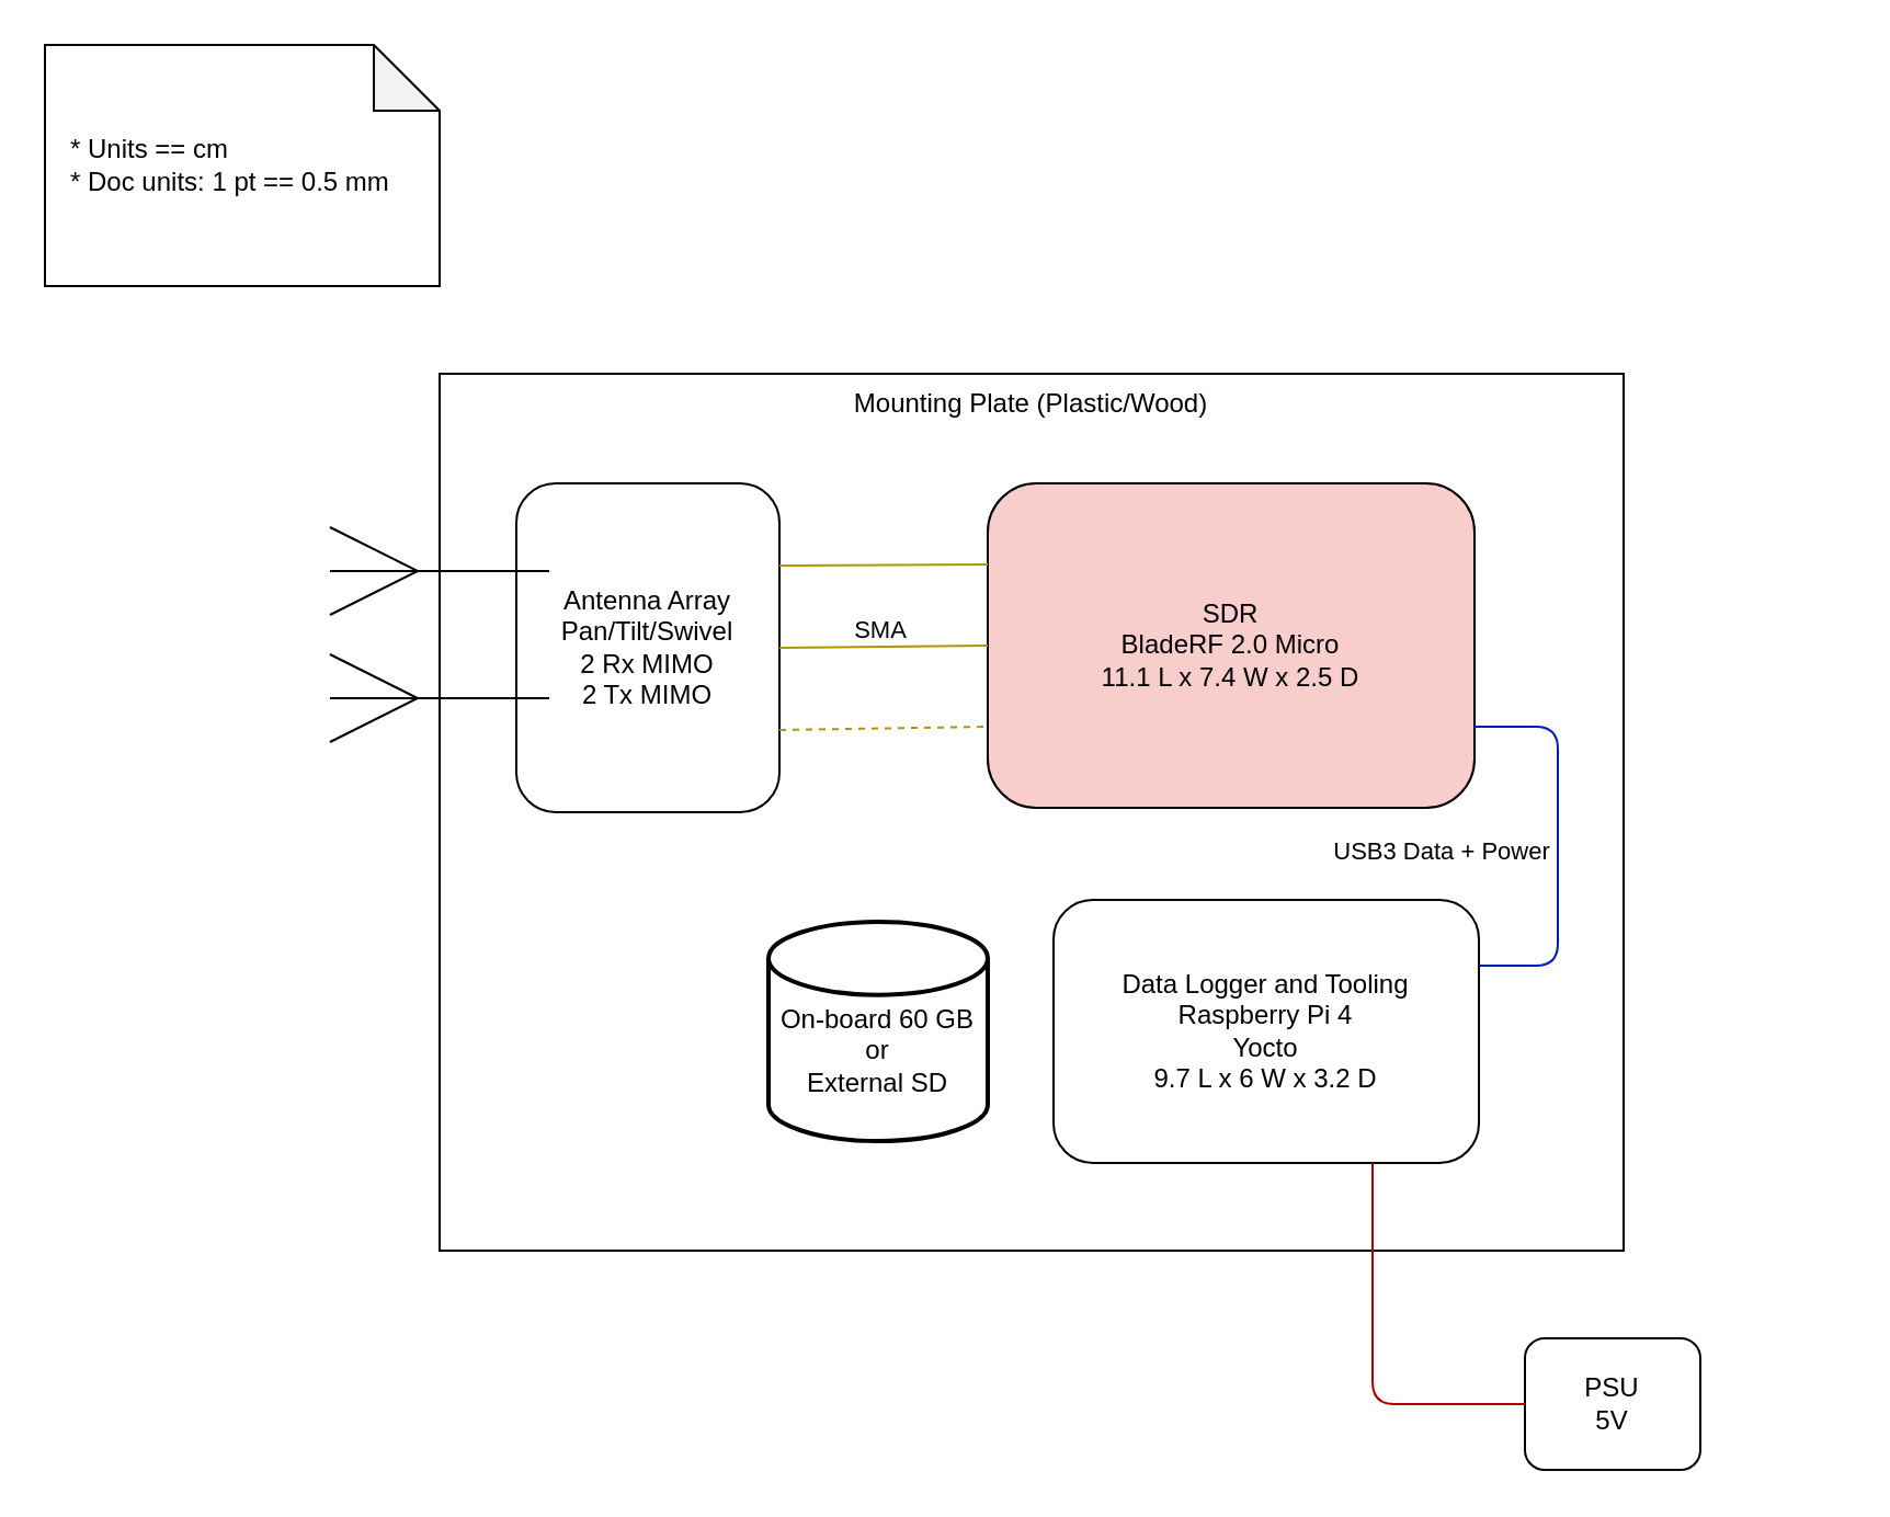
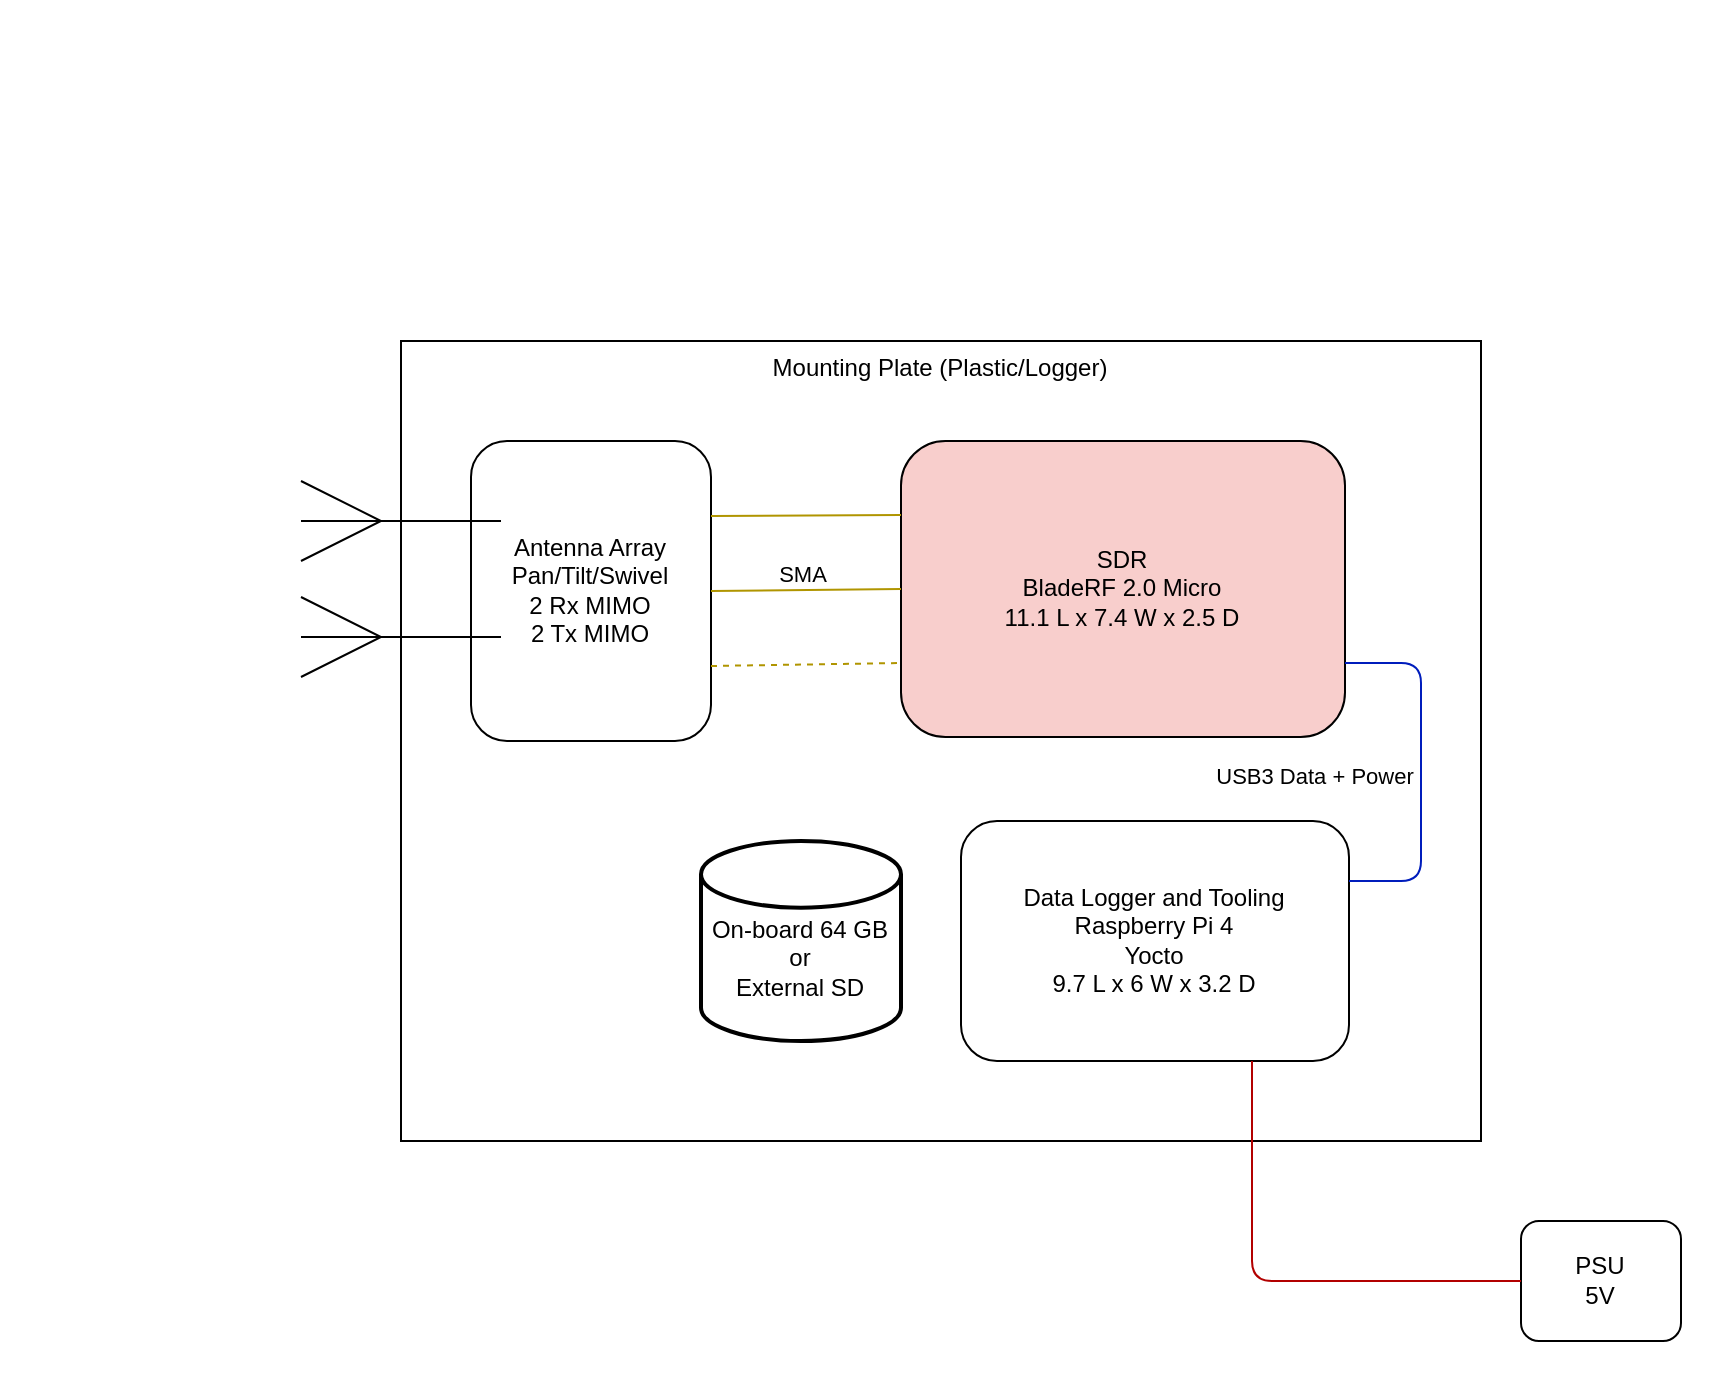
  <mxCell id="0" />
  <mxCell id="1" parent="0" />
- <mxCell id="2" value="Mounting Plate (Plastic/Wood)" style="rounded=0;whiteSpace=wrap;html=1;verticalAlign=top;" vertex="1" parent="1"><mxGeometry x="200" y="170" width="540" height="400" as="geometry" /></mxCell>
- <mxCell id="3" value="* Units == cm&lt;br&gt;* Doc units: 1 pt == 0.5 mm" style="shape=note;whiteSpace=wrap;html=1;backgroundOutline=1;darkOpacity=0.05;align=left;spacingLeft=10;" vertex="1" parent="1"><mxGeometry x="20" y="20" width="180" height="110" as="geometry" /></mxCell>
+ <mxCell id="2" value="Mounting Plate (Plastic/Logger)" style="rounded=0;whiteSpace=wrap;html=1;verticalAlign=top;" vertex="1" parent="1"><mxGeometry x="200" y="170" width="540" height="400" as="geometry" /></mxCell>
  <mxCell id="4" value="SDR&lt;br&gt;BladeRF 2.0 Micro&lt;br&gt;11.1 L x 7.4 W x 2.5 D" style="rounded=1;whiteSpace=wrap;html=1;align=center;verticalAlign=middle;fillColor=#f8cecc;" vertex="1" parent="1"><mxGeometry x="450" y="220" width="222" height="148" as="geometry" /></mxCell>
  <mxCell id="5" value="Data Logger and Tooling&lt;br&gt;Raspberry Pi 4&lt;br&gt;Yocto&lt;br&gt;9.7 L x 6 W x 3.2 D" style="rounded=1;whiteSpace=wrap;html=1;align=center;" vertex="1" parent="1"><mxGeometry x="480" y="410" width="194" height="120" as="geometry" /></mxCell>
  <mxCell id="6" value="Antenna Array&lt;br&gt;Pan/Tilt/Swivel&lt;br&gt;2 Rx MIMO&lt;br&gt;2 Tx MIMO" style="rounded=1;whiteSpace=wrap;html=1;align=center;" vertex="1" parent="1"><mxGeometry x="235" y="220" width="120" height="150" as="geometry" /></mxCell>
  <mxCell id="7" value="" style="verticalLabelPosition=bottom;shadow=0;dashed=0;align=center;html=1;verticalAlign=top;shape=mxgraph.electrical.radio.aerial_-_antenna_1;rotation=-90;" vertex="1" parent="1"><mxGeometry x="180" y="210" width="40" height="100" as="geometry" /></mxCell>
- <mxCell id="8" value="PSU&lt;br&gt;5V" style="rounded=1;whiteSpace=wrap;html=1;align=center;" vertex="1" parent="1"><mxGeometry x="695" y="610" width="80" height="60" as="geometry" /></mxCell>
+ <mxCell id="8" value="PSU&lt;br&gt;5V" style="rounded=1;whiteSpace=wrap;html=1;align=center;" vertex="1" parent="1"><mxGeometry x="760" y="610" width="80" height="60" as="geometry" /></mxCell>
  <mxCell id="9" value="" style="verticalLabelPosition=bottom;shadow=0;dashed=0;align=center;html=1;verticalAlign=top;shape=mxgraph.electrical.radio.aerial_-_antenna_1;rotation=-90;" vertex="1" parent="1"><mxGeometry x="180" y="268" width="40" height="100" as="geometry" /></mxCell>
  <mxCell id="10" value="" style="endArrow=none;html=1;entryX=0;entryY=0.25;entryDx=0;entryDy=0;exitX=1;exitY=0.25;exitDx=0;exitDy=0;fillColor=#e3c800;strokeColor=#B09500;" edge="1" parent="1" source="6" target="4"><mxGeometry width="50" height="50" relative="1" as="geometry"><mxPoint x="0" y="450" as="sourcePoint" /><mxPoint x="50" y="400" as="targetPoint" /></mxGeometry></mxCell>
  <mxCell id="11" value="" style="endArrow=none;html=1;entryX=0;entryY=0.5;entryDx=0;entryDy=0;exitX=1;exitY=0.5;exitDx=0;exitDy=0;fillColor=#e3c800;strokeColor=#B09500;" edge="1" parent="1" source="6" target="4"><mxGeometry width="50" height="50" relative="1" as="geometry"><mxPoint x="50" y="480" as="sourcePoint" /><mxPoint x="100" y="430" as="targetPoint" /></mxGeometry></mxCell>
  <mxCell id="12" value="SMA" style="edgeLabel;html=1;align=center;verticalAlign=middle;resizable=0;points=[];" vertex="1" connectable="0" parent="11"><mxGeometry x="-0.237" y="1" relative="1" as="geometry"><mxPoint x="9.67" y="-7.62" as="offset" /></mxGeometry></mxCell>
  <mxCell id="13" value="" style="endArrow=none;html=1;entryX=0;entryY=0.75;entryDx=0;entryDy=0;exitX=1;exitY=0.75;exitDx=0;exitDy=0;dashed=1;fillColor=#e3c800;strokeColor=#B09500;" edge="1" parent="1" source="6" target="4"><mxGeometry width="50" height="50" relative="1" as="geometry"><mxPoint x="20" y="500" as="sourcePoint" /><mxPoint x="70" y="450" as="targetPoint" /></mxGeometry></mxCell>
  <mxCell id="14" value="" style="endArrow=none;html=1;entryX=1;entryY=0.75;entryDx=0;entryDy=0;exitX=1;exitY=0.25;exitDx=0;exitDy=0;edgeStyle=orthogonalEdgeStyle;fillColor=#0050ef;strokeColor=#001DBC;" edge="1" parent="1" source="5" target="4"><mxGeometry width="50" height="50" relative="1" as="geometry"><mxPoint x="810" y="343" as="sourcePoint" /><mxPoint x="860" y="293" as="targetPoint" /><Array as="points"><mxPoint x="710" y="440" /><mxPoint x="710" y="331" /></Array></mxGeometry></mxCell>
  <mxCell id="15" value="USB3 Data + Power" style="edgeLabel;html=1;align=center;verticalAlign=middle;resizable=0;points=[];" vertex="1" connectable="0" parent="14"><mxGeometry x="0.328" relative="1" as="geometry"><mxPoint x="-54" y="33.38" as="offset" /></mxGeometry></mxCell>
  <mxCell id="16" value="" style="endArrow=none;html=1;exitX=0;exitY=0.5;exitDx=0;exitDy=0;entryX=0.75;entryY=1;entryDx=0;entryDy=0;edgeStyle=orthogonalEdgeStyle;fillColor=#e51400;strokeColor=#B20000;" edge="1" parent="1" source="8" target="5"><mxGeometry width="50" height="50" relative="1" as="geometry"><mxPoint x="810" y="570" as="sourcePoint" /><mxPoint x="860" y="520" as="targetPoint" /></mxGeometry></mxCell>
- <mxCell id="17" value="On-board 60 GB&lt;br&gt;or&lt;br&gt;External SD" style="strokeWidth=2;html=1;shape=mxgraph.flowchart.database;whiteSpace=wrap;align=center;verticalAlign=middle;spacingBottom=-18;" vertex="1" parent="1"><mxGeometry x="350" y="420" width="100" height="100" as="geometry" /></mxCell>
+ <mxCell id="17" value="On-board 64 GB&lt;br&gt;or&lt;br&gt;External SD" style="strokeWidth=2;html=1;shape=mxgraph.flowchart.database;whiteSpace=wrap;align=center;verticalAlign=middle;spacingBottom=-18;" vertex="1" parent="1"><mxGeometry x="350" y="420" width="100" height="100" as="geometry" /></mxCell>
